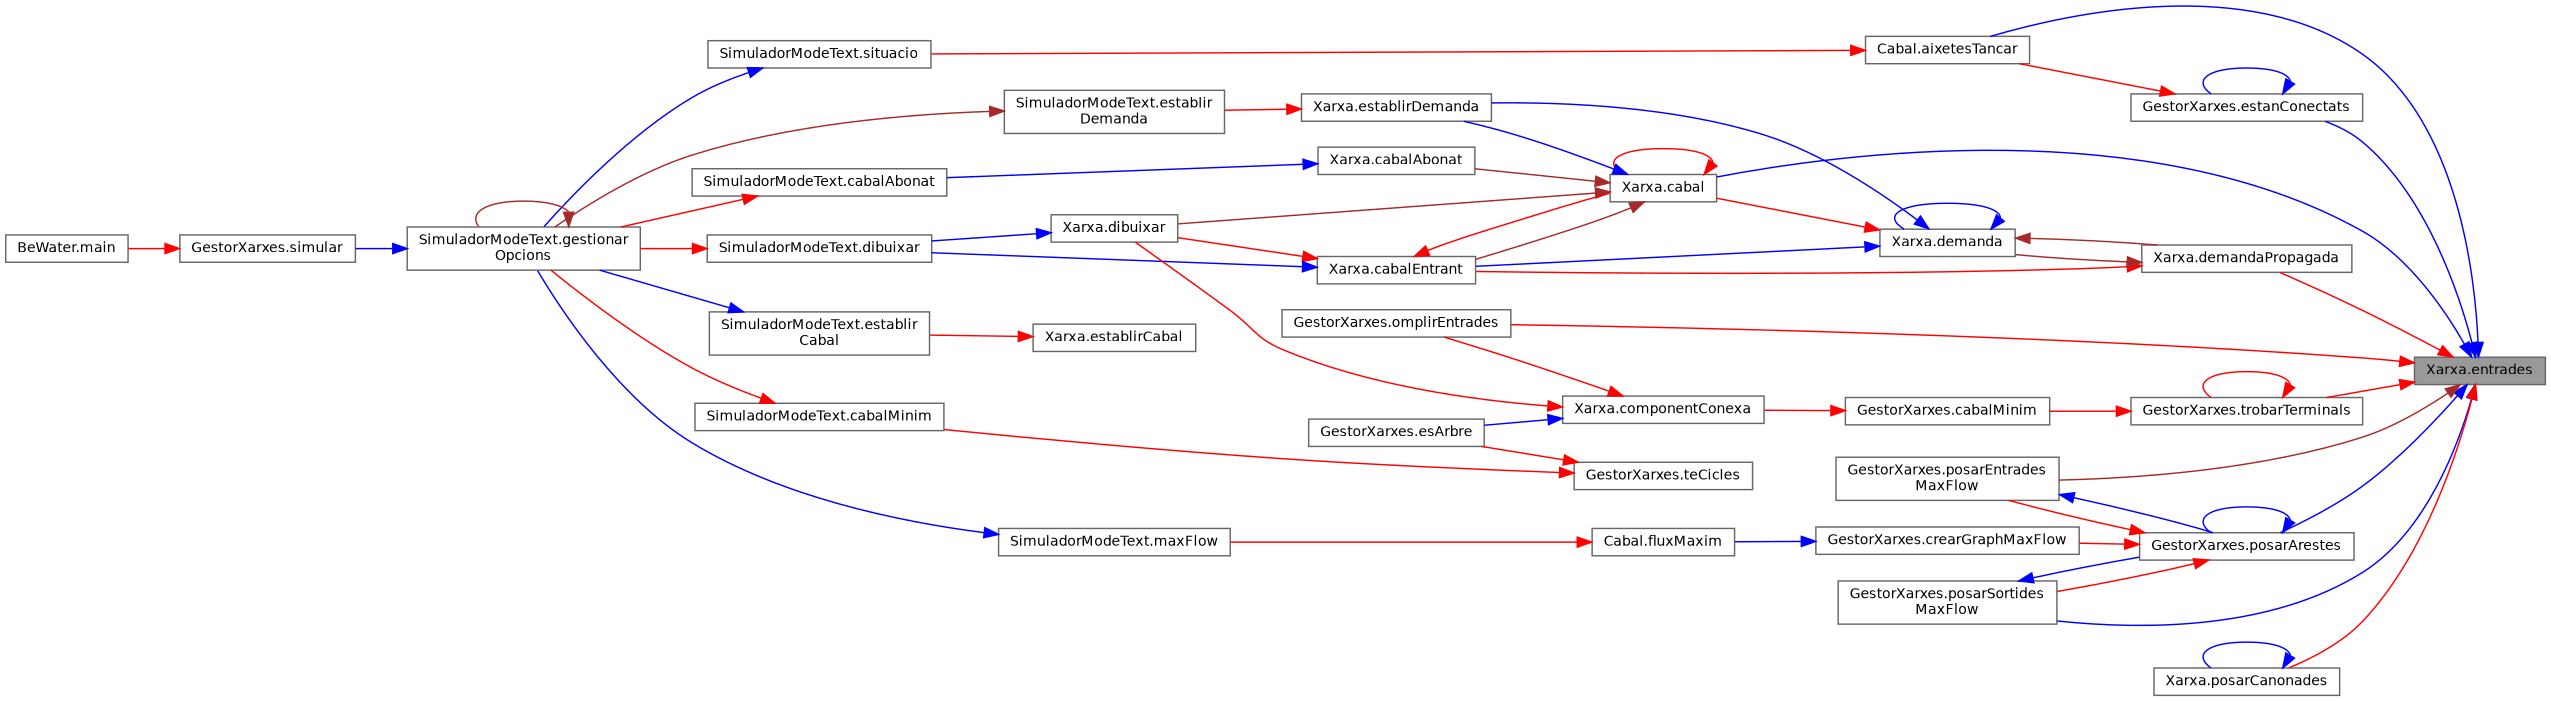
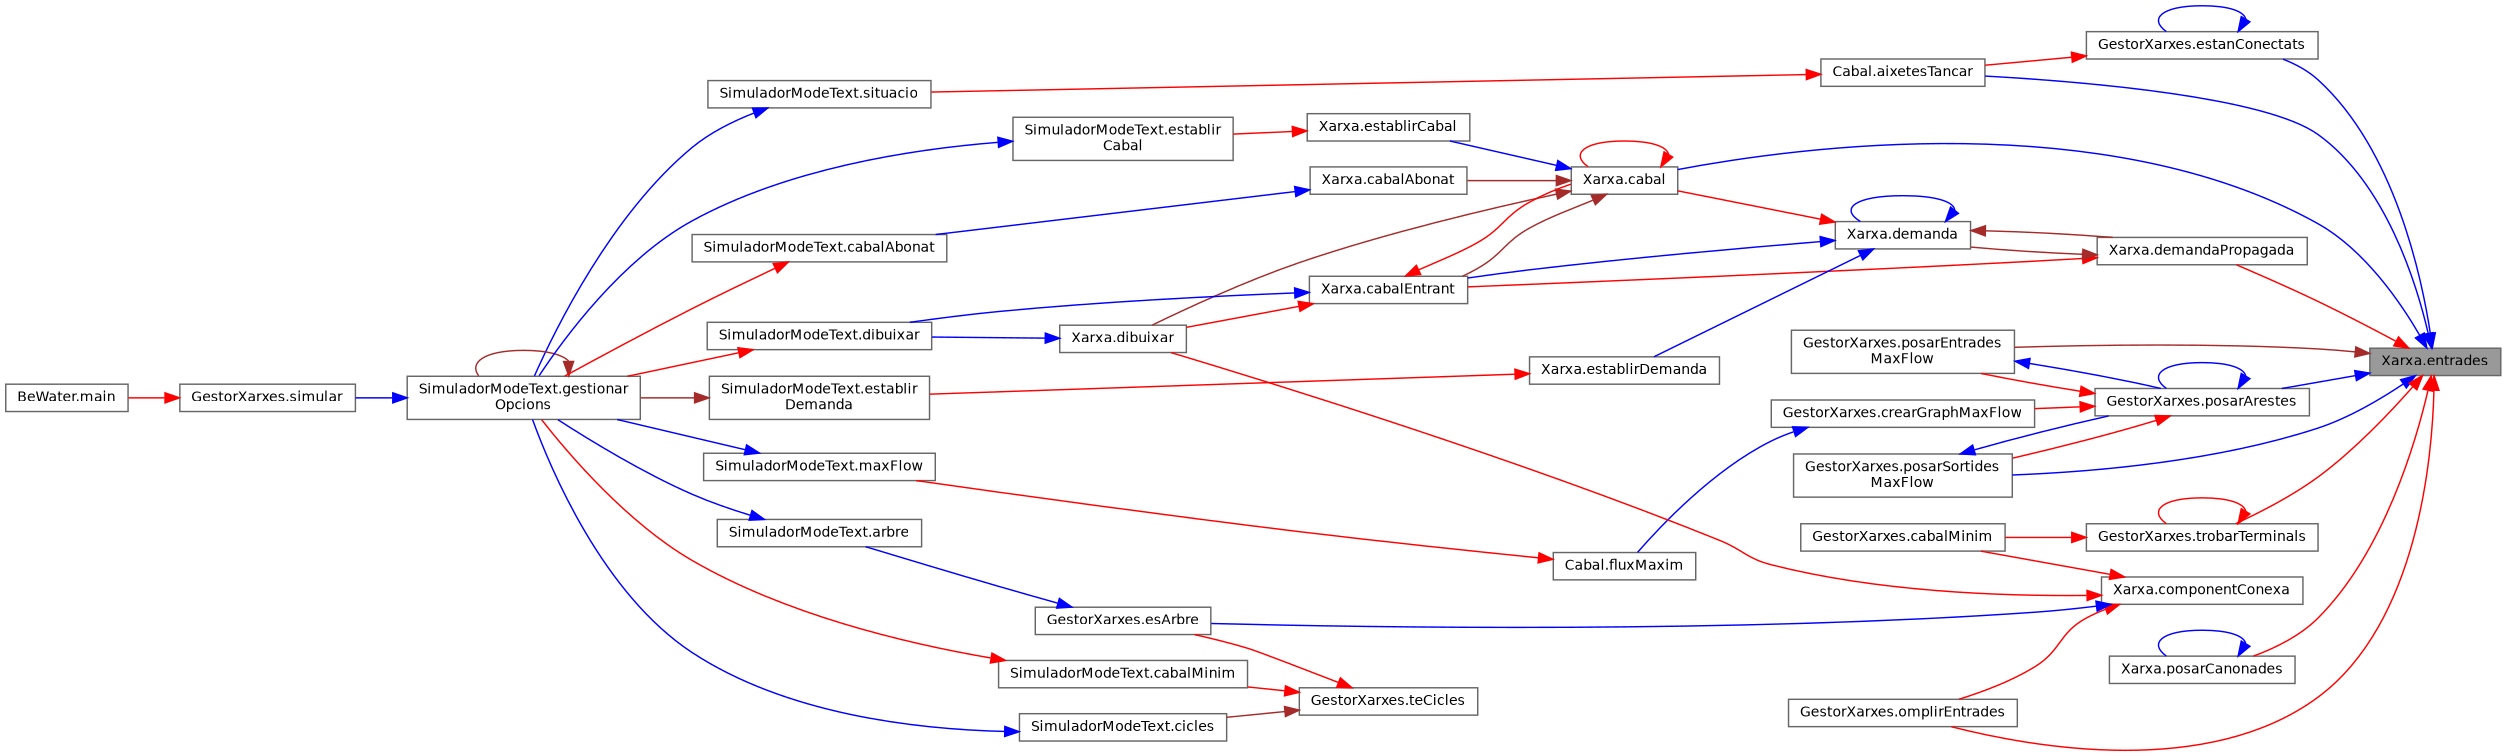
  digraph {
    rankdir=RL
    node [color=grey40 fillcolor=white fontname=Helvetica fontsize=10 shape=box style=filled]
    edge [color=red dir=back fontname=Helvetica fontsize=10 labelfontname=Helvetica labelfontsize=10 style=solid]
    n1 [color=gray40 fillcolor=grey60 fontcolor=black height=0.2 label="Xarxa.entrades" width=0.4]
    n2 [height=0.2 label="Cabal.aixetesTancar" width=0.4]
    n3 [height=0.2 label="Xarxa.cabal" width=0.4]
    n4 [height=0.2 label="Xarxa.demandaPropagada" width=0.4]
    n5 [height=0.2 label="GestorXarxes.estanConectats" width=0.4]
    n6 [height=0.2 label="GestorXarxes.omplirEntrades" width=0.4]
    n7 [height=0.2 label="GestorXarxes.posarArestes" width=0.4]
    n8 [height=0.2 label="GestorXarxes.posarEntrades\lMaxFlow" width=0.4]
    n9 [height=0.2 label="GestorXarxes.posarSortides\lMaxFlow" width=0.4]
    n10 [height=0.2 label="Xarxa.posarCanonades" width=0.4]
    n11 [height=0.2 label="GestorXarxes.trobarTerminals" width=0.4]
    n12 [height=0.2 label="SimuladorModeText.situacio" width=0.4]
    n13 [height=0.2 label="Xarxa.cabalAbonat" width=0.4]
    n14 [height=0.2 label="Xarxa.cabalEntrant" width=0.4]
    n15 [height=0.2 label="Xarxa.dibuixar" width=0.4]
    n16 [height=0.2 label="Xarxa.establirCabal" width=0.4]
    n17 [height=0.2 label="Xarxa.demanda" width=0.4]
    n18 [height=0.2 label="GestorXarxes.crearGraphMaxFlow" width=0.4]
    n19 [height=0.2 label="GestorXarxes.cabalMinim" width=0.4]
    n20 [height=0.2 label="SimuladorModeText.gestionar\lOpcions" width=0.4]
    n21 [height=0.2 label="GestorXarxes.simular" width=0.4]
    n22 [height=0.2 label="BeWater.main" width=0.4]
    n23 [height=0.2 label="SimuladorModeText.cabalAbonat" width=0.4]
    n24 [height=0.2 label="SimuladorModeText.dibuixar" width=0.4]
    n25 [height=0.2 label="SimuladorModeText.establir\lCabal" width=0.4]
    n26 [height=0.2 label="Xarxa.establirDemanda" width=0.4]
    n27 [height=0.2 label="SimuladorModeText.establir\lDemanda" width=0.4]
    n28 [height=0.2 label="GestorXarxes.teCicles" width=0.4]
    n29 [height=0.2 label="SimuladorModeText.cabalMinim" width=0.4]
+   n30 [height=0.2 label="SimuladorModeText.cicles" width=0.4]
    n31 [height=0.2 label="GestorXarxes.esArbre" width=0.4]
+   n32 [height=0.2 label="SimuladorModeText.arbre" width=0.4]
    n33 [height=0.2 label="Cabal.fluxMaxim" width=0.4]
    n34 [height=0.2 label="SimuladorModeText.maxFlow" width=0.4]
    n35 [height=0.2 label="Xarxa.componentConexa" width=0.4]
    n1 -> n2 [color=blue]
    n1 -> n3 [color=blue]
    n1 -> n4
    n1 -> n5 [color=blue]
    n1 -> n6
    n1 -> n7 [color=blue]
    n1 -> n8 [color=brown]
    n1 -> n9 [color=blue]
    n1 -> n10
    n1 -> n11
    n2 -> n12
    n3 -> n3
    n3 -> n13 [color=brown]
    n3 -> n14 [color=brown]
    n3 -> n15 [color=brown]
-   n3 -> n26 [color=blue]
+   n3 -> n16 [color=blue]
    n4 -> n14
    n4 -> n17 [color=brown]
    n5 -> n2
    n5 -> n5 [color=blue]
    n7 -> n7 [color=blue]
    n7 -> n8
    n7 -> n9
    n7 -> n18
    n8 -> n7 [color=blue]
    n9 -> n7 [color=blue]
    n10 -> n10 [color=blue]
    n11 -> n11
    n11 -> n19
    n12 -> n20 [color=blue]
    n13 -> n23 [color=blue]
    n14 -> n3
    n14 -> n15
    n14 -> n24 [color=blue]
    n15 -> n24 [color=blue]
    n16 -> n25
    n17 -> n3
    n17 -> n4 [color=brown]
    n17 -> n14 [color=blue]
    n17 -> n17 [color=blue]
    n17 -> n26 [color=blue]
    n18 -> n33 [color=blue]
    n20 -> n20 [color=brown]
    n20 -> n21 [color=blue]
    n21 -> n22
    n23 -> n20
    n24 -> n20
    n25 -> n20 [color=blue]
    n26 -> n27
    n27 -> n20 [color=brown]
    n28 -> n29
+   n28 -> n30 [color=brown]
    n28 -> n31
    n29 -> n20
+   n30 -> n20 [color=blue]
+   n31 -> n32 [color=blue]
+   n32 -> n20 [color=blue]
    n33 -> n34
    n34 -> n20 [color=blue]
    n35 -> n6
    n35 -> n15
-   n19 -> n35
+   n35 -> n19
    n35 -> n31 [color=blue]
  }
